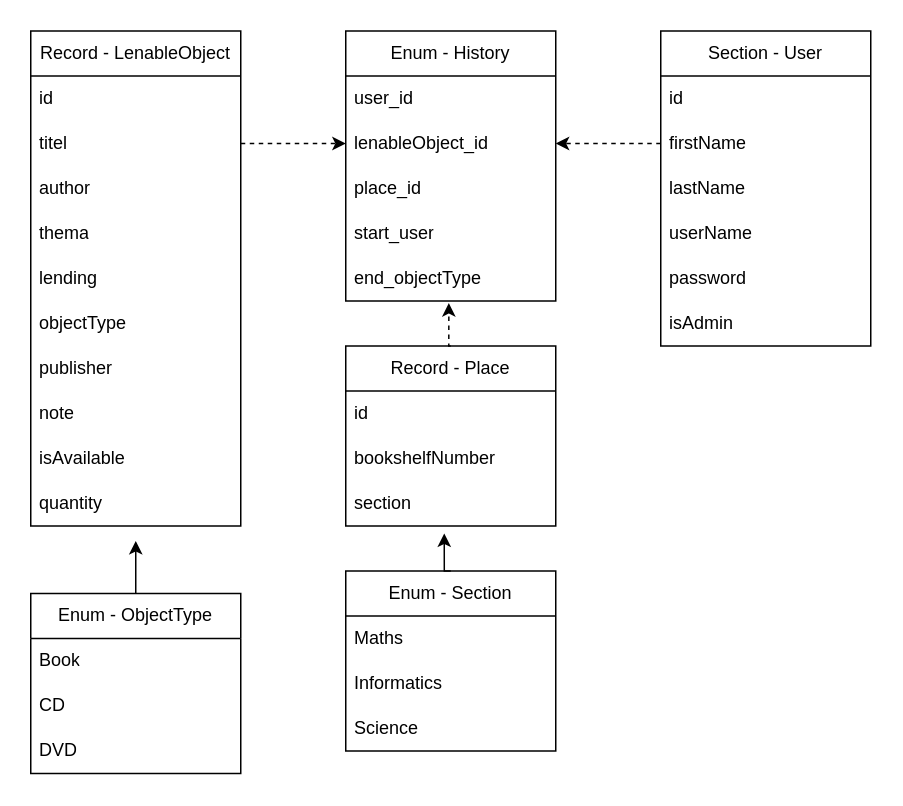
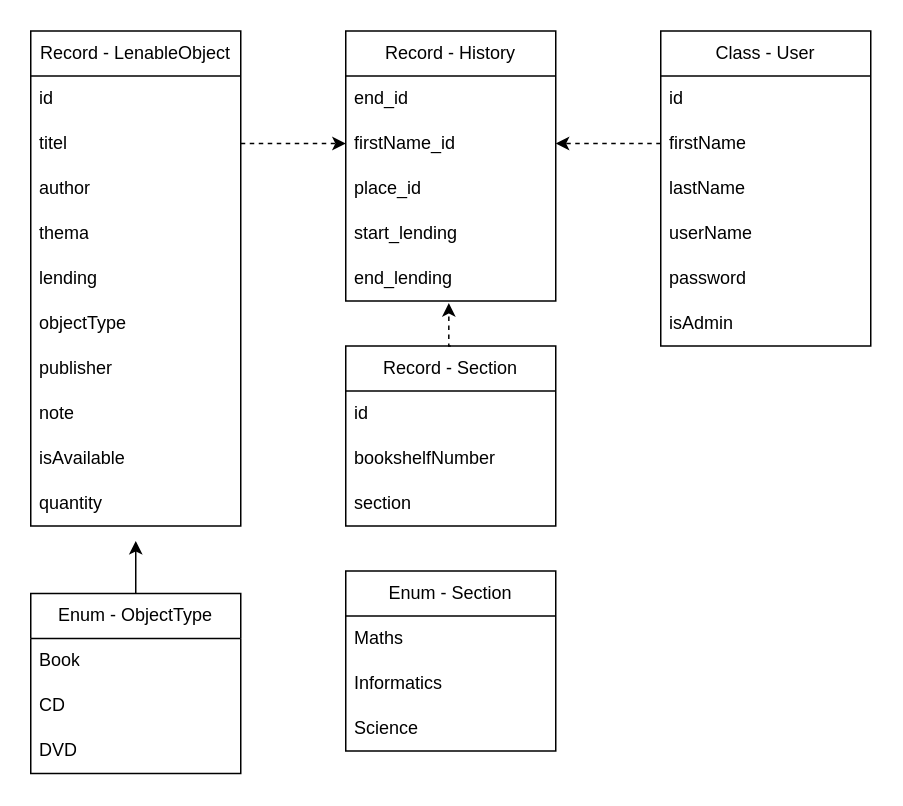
  <mxCell id="0" />
  <mxCell id="1" parent="0" />
  <mxCell id="2" value="Record -&amp;nbsp;&lt;span style=&quot;background-color: initial;&quot;&gt;LenableObject&lt;/span&gt;" style="swimlane;fontStyle=0;childLayout=stackLayout;horizontal=1;startSize=30;horizontalStack=0;resizeParent=1;resizeParentMax=0;resizeLast=0;collapsible=1;marginBottom=0;whiteSpace=wrap;html=1;" vertex="1" parent="1"><mxGeometry x="20" y="20" width="140" height="330" as="geometry" /></mxCell>
  <mxCell id="3" value="id" style="text;strokeColor=none;fillColor=none;align=left;verticalAlign=middle;spacingLeft=4;spacingRight=4;overflow=hidden;points=[[0,0.5],[1,0.5]];portConstraint=eastwest;rotatable=0;whiteSpace=wrap;html=1;" vertex="1" parent="2"><mxGeometry y="30" width="140" height="30" as="geometry" /></mxCell>
  <mxCell id="4" value="titel" style="text;strokeColor=none;fillColor=none;align=left;verticalAlign=middle;spacingLeft=4;spacingRight=4;overflow=hidden;points=[[0,0.5],[1,0.5]];portConstraint=eastwest;rotatable=0;whiteSpace=wrap;html=1;" vertex="1" parent="2"><mxGeometry y="60" width="140" height="30" as="geometry" /></mxCell>
  <mxCell id="5" value="author" style="text;strokeColor=none;fillColor=none;align=left;verticalAlign=middle;spacingLeft=4;spacingRight=4;overflow=hidden;points=[[0,0.5],[1,0.5]];portConstraint=eastwest;rotatable=0;whiteSpace=wrap;html=1;" vertex="1" parent="2"><mxGeometry y="90" width="140" height="30" as="geometry" /></mxCell>
  <mxCell id="6" value="thema" style="text;strokeColor=none;fillColor=none;align=left;verticalAlign=middle;spacingLeft=4;spacingRight=4;overflow=hidden;points=[[0,0.5],[1,0.5]];portConstraint=eastwest;rotatable=0;whiteSpace=wrap;html=1;" vertex="1" parent="2"><mxGeometry y="120" width="140" height="30" as="geometry" /></mxCell>
  <mxCell id="7" value="lending" style="text;strokeColor=none;fillColor=none;align=left;verticalAlign=middle;spacingLeft=4;spacingRight=4;overflow=hidden;points=[[0,0.5],[1,0.5]];portConstraint=eastwest;rotatable=0;whiteSpace=wrap;html=1;" vertex="1" parent="2"><mxGeometry y="150" width="140" height="30" as="geometry" /></mxCell>
  <mxCell id="8" value="objectType" style="text;strokeColor=none;fillColor=none;align=left;verticalAlign=middle;spacingLeft=4;spacingRight=4;overflow=hidden;points=[[0,0.5],[1,0.5]];portConstraint=eastwest;rotatable=0;whiteSpace=wrap;html=1;" vertex="1" parent="2"><mxGeometry y="180" width="140" height="30" as="geometry" /></mxCell>
  <mxCell id="9" value="publisher" style="text;strokeColor=none;fillColor=none;align=left;verticalAlign=middle;spacingLeft=4;spacingRight=4;overflow=hidden;points=[[0,0.5],[1,0.5]];portConstraint=eastwest;rotatable=0;whiteSpace=wrap;html=1;" vertex="1" parent="2"><mxGeometry y="210" width="140" height="30" as="geometry" /></mxCell>
  <mxCell id="10" value="note" style="text;strokeColor=none;fillColor=none;align=left;verticalAlign=middle;spacingLeft=4;spacingRight=4;overflow=hidden;points=[[0,0.5],[1,0.5]];portConstraint=eastwest;rotatable=0;whiteSpace=wrap;html=1;" vertex="1" parent="2"><mxGeometry y="240" width="140" height="30" as="geometry" /></mxCell>
  <mxCell id="11" value="isAvailable" style="text;strokeColor=none;fillColor=none;align=left;verticalAlign=middle;spacingLeft=4;spacingRight=4;overflow=hidden;points=[[0,0.5],[1,0.5]];portConstraint=eastwest;rotatable=0;whiteSpace=wrap;html=1;" vertex="1" parent="2"><mxGeometry y="270" width="140" height="30" as="geometry" /></mxCell>
  <mxCell id="12" value="quantity" style="text;strokeColor=none;fillColor=none;align=left;verticalAlign=middle;spacingLeft=4;spacingRight=4;overflow=hidden;points=[[0,0.5],[1,0.5]];portConstraint=eastwest;rotatable=0;whiteSpace=wrap;html=1;" vertex="1" parent="2"><mxGeometry y="300" width="140" height="30" as="geometry" /></mxCell>
  <mxCell id="13" value="Enum - ObjectType" style="swimlane;fontStyle=0;childLayout=stackLayout;horizontal=1;startSize=30;horizontalStack=0;resizeParent=1;resizeParentMax=0;resizeLast=0;collapsible=1;marginBottom=0;whiteSpace=wrap;html=1;" vertex="1" parent="1"><mxGeometry x="20" y="395" width="140" height="120" as="geometry" /></mxCell>
  <mxCell id="14" value="Book" style="text;strokeColor=none;fillColor=none;align=left;verticalAlign=middle;spacingLeft=4;spacingRight=4;overflow=hidden;points=[[0,0.5],[1,0.5]];portConstraint=eastwest;rotatable=0;whiteSpace=wrap;html=1;" vertex="1" parent="13"><mxGeometry y="30" width="140" height="30" as="geometry" /></mxCell>
  <mxCell id="15" value="CD" style="text;strokeColor=none;fillColor=none;align=left;verticalAlign=middle;spacingLeft=4;spacingRight=4;overflow=hidden;points=[[0,0.5],[1,0.5]];portConstraint=eastwest;rotatable=0;whiteSpace=wrap;html=1;" vertex="1" parent="13"><mxGeometry y="60" width="140" height="30" as="geometry" /></mxCell>
  <mxCell id="16" value="DVD" style="text;strokeColor=none;fillColor=none;align=left;verticalAlign=middle;spacingLeft=4;spacingRight=4;overflow=hidden;points=[[0,0.5],[1,0.5]];portConstraint=eastwest;rotatable=0;whiteSpace=wrap;html=1;" vertex="1" parent="13"><mxGeometry y="90" width="140" height="30" as="geometry" /></mxCell>
- <mxCell id="17" value="Enum - History" style="swimlane;fontStyle=0;childLayout=stackLayout;horizontal=1;startSize=30;horizontalStack=0;resizeParent=1;resizeParentMax=0;resizeLast=0;collapsible=1;marginBottom=0;whiteSpace=wrap;html=1;" vertex="1" parent="1"><mxGeometry x="230" y="20" width="140" height="180" as="geometry" /></mxCell>
- <mxCell id="18" value="user_id" style="text;strokeColor=none;fillColor=none;align=left;verticalAlign=middle;spacingLeft=4;spacingRight=4;overflow=hidden;points=[[0,0.5],[1,0.5]];portConstraint=eastwest;rotatable=0;whiteSpace=wrap;html=1;" vertex="1" parent="17"><mxGeometry y="30" width="140" height="30" as="geometry" /></mxCell>
- <mxCell id="19" value="lenableObject_id" style="text;strokeColor=none;fillColor=none;align=left;verticalAlign=middle;spacingLeft=4;spacingRight=4;overflow=hidden;points=[[0,0.5],[1,0.5]];portConstraint=eastwest;rotatable=0;whiteSpace=wrap;html=1;" vertex="1" parent="17"><mxGeometry y="60" width="140" height="30" as="geometry" /></mxCell>
+ <mxCell id="17" value="Record - History" style="swimlane;fontStyle=0;childLayout=stackLayout;horizontal=1;startSize=30;horizontalStack=0;resizeParent=1;resizeParentMax=0;resizeLast=0;collapsible=1;marginBottom=0;whiteSpace=wrap;html=1;" vertex="1" parent="1"><mxGeometry x="230" y="20" width="140" height="180" as="geometry" /></mxCell>
+ <mxCell id="18" value="end_id" style="text;strokeColor=none;fillColor=none;align=left;verticalAlign=middle;spacingLeft=4;spacingRight=4;overflow=hidden;points=[[0,0.5],[1,0.5]];portConstraint=eastwest;rotatable=0;whiteSpace=wrap;html=1;" vertex="1" parent="17"><mxGeometry y="30" width="140" height="30" as="geometry" /></mxCell>
+ <mxCell id="19" value="firstName_id" style="text;strokeColor=none;fillColor=none;align=left;verticalAlign=middle;spacingLeft=4;spacingRight=4;overflow=hidden;points=[[0,0.5],[1,0.5]];portConstraint=eastwest;rotatable=0;whiteSpace=wrap;html=1;" vertex="1" parent="17"><mxGeometry y="60" width="140" height="30" as="geometry" /></mxCell>
  <mxCell id="20" value="place_id" style="text;strokeColor=none;fillColor=none;align=left;verticalAlign=middle;spacingLeft=4;spacingRight=4;overflow=hidden;points=[[0,0.5],[1,0.5]];portConstraint=eastwest;rotatable=0;whiteSpace=wrap;html=1;" vertex="1" parent="17"><mxGeometry y="90" width="140" height="30" as="geometry" /></mxCell>
- <mxCell id="21" value="start_user" style="text;strokeColor=none;fillColor=none;align=left;verticalAlign=middle;spacingLeft=4;spacingRight=4;overflow=hidden;points=[[0,0.5],[1,0.5]];portConstraint=eastwest;rotatable=0;whiteSpace=wrap;html=1;" vertex="1" parent="17"><mxGeometry y="120" width="140" height="30" as="geometry" /></mxCell>
- <mxCell id="22" value="end_objectType" style="text;strokeColor=none;fillColor=none;align=left;verticalAlign=middle;spacingLeft=4;spacingRight=4;overflow=hidden;points=[[0,0.5],[1,0.5]];portConstraint=eastwest;rotatable=0;whiteSpace=wrap;html=1;" vertex="1" parent="17"><mxGeometry y="150" width="140" height="30" as="geometry" /></mxCell>
- <mxCell id="23" value="Record - Place" style="swimlane;fontStyle=0;childLayout=stackLayout;horizontal=1;startSize=30;horizontalStack=0;resizeParent=1;resizeParentMax=0;resizeLast=0;collapsible=1;marginBottom=0;whiteSpace=wrap;html=1;" vertex="1" parent="1"><mxGeometry x="230" y="230" width="140" height="120" as="geometry" /></mxCell>
+ <mxCell id="21" value="start_lending" style="text;strokeColor=none;fillColor=none;align=left;verticalAlign=middle;spacingLeft=4;spacingRight=4;overflow=hidden;points=[[0,0.5],[1,0.5]];portConstraint=eastwest;rotatable=0;whiteSpace=wrap;html=1;" vertex="1" parent="17"><mxGeometry y="120" width="140" height="30" as="geometry" /></mxCell>
+ <mxCell id="22" value="end_lending" style="text;strokeColor=none;fillColor=none;align=left;verticalAlign=middle;spacingLeft=4;spacingRight=4;overflow=hidden;points=[[0,0.5],[1,0.5]];portConstraint=eastwest;rotatable=0;whiteSpace=wrap;html=1;" vertex="1" parent="17"><mxGeometry y="150" width="140" height="30" as="geometry" /></mxCell>
+ <mxCell id="23" value="Record - Section" style="swimlane;fontStyle=0;childLayout=stackLayout;horizontal=1;startSize=30;horizontalStack=0;resizeParent=1;resizeParentMax=0;resizeLast=0;collapsible=1;marginBottom=0;whiteSpace=wrap;html=1;" vertex="1" parent="1"><mxGeometry x="230" y="230" width="140" height="120" as="geometry" /></mxCell>
  <mxCell id="24" value="id" style="text;strokeColor=none;fillColor=none;align=left;verticalAlign=middle;spacingLeft=4;spacingRight=4;overflow=hidden;points=[[0,0.5],[1,0.5]];portConstraint=eastwest;rotatable=0;whiteSpace=wrap;html=1;" vertex="1" parent="23"><mxGeometry y="30" width="140" height="30" as="geometry" /></mxCell>
  <mxCell id="25" value="bookshelfNumber" style="text;strokeColor=none;fillColor=none;align=left;verticalAlign=middle;spacingLeft=4;spacingRight=4;overflow=hidden;points=[[0,0.5],[1,0.5]];portConstraint=eastwest;rotatable=0;whiteSpace=wrap;html=1;" vertex="1" parent="23"><mxGeometry y="60" width="140" height="30" as="geometry" /></mxCell>
  <mxCell id="26" value="section" style="text;strokeColor=none;fillColor=none;align=left;verticalAlign=middle;spacingLeft=4;spacingRight=4;overflow=hidden;points=[[0,0.5],[1,0.5]];portConstraint=eastwest;rotatable=0;whiteSpace=wrap;html=1;" vertex="1" parent="23"><mxGeometry y="90" width="140" height="30" as="geometry" /></mxCell>
- <mxCell id="27" value="Section - User" style="swimlane;fontStyle=0;childLayout=stackLayout;horizontal=1;startSize=30;horizontalStack=0;resizeParent=1;resizeParentMax=0;resizeLast=0;collapsible=1;marginBottom=0;whiteSpace=wrap;html=1;" vertex="1" parent="1"><mxGeometry x="440" y="20" width="140" height="210" as="geometry" /></mxCell>
+ <mxCell id="27" value="Class - User" style="swimlane;fontStyle=0;childLayout=stackLayout;horizontal=1;startSize=30;horizontalStack=0;resizeParent=1;resizeParentMax=0;resizeLast=0;collapsible=1;marginBottom=0;whiteSpace=wrap;html=1;" vertex="1" parent="1"><mxGeometry x="440" y="20" width="140" height="210" as="geometry" /></mxCell>
  <mxCell id="28" value="id" style="text;strokeColor=none;fillColor=none;align=left;verticalAlign=middle;spacingLeft=4;spacingRight=4;overflow=hidden;points=[[0,0.5],[1,0.5]];portConstraint=eastwest;rotatable=0;whiteSpace=wrap;html=1;" vertex="1" parent="27"><mxGeometry y="30" width="140" height="30" as="geometry" /></mxCell>
  <mxCell id="29" value="firstName" style="text;strokeColor=none;fillColor=none;align=left;verticalAlign=middle;spacingLeft=4;spacingRight=4;overflow=hidden;points=[[0,0.5],[1,0.5]];portConstraint=eastwest;rotatable=0;whiteSpace=wrap;html=1;" vertex="1" parent="27"><mxGeometry y="60" width="140" height="30" as="geometry" /></mxCell>
  <mxCell id="30" value="lastName" style="text;strokeColor=none;fillColor=none;align=left;verticalAlign=middle;spacingLeft=4;spacingRight=4;overflow=hidden;points=[[0,0.5],[1,0.5]];portConstraint=eastwest;rotatable=0;whiteSpace=wrap;html=1;" vertex="1" parent="27"><mxGeometry y="90" width="140" height="30" as="geometry" /></mxCell>
  <mxCell id="31" value="userName" style="text;strokeColor=none;fillColor=none;align=left;verticalAlign=middle;spacingLeft=4;spacingRight=4;overflow=hidden;points=[[0,0.5],[1,0.5]];portConstraint=eastwest;rotatable=0;whiteSpace=wrap;html=1;" vertex="1" parent="27"><mxGeometry y="120" width="140" height="30" as="geometry" /></mxCell>
  <mxCell id="32" value="password" style="text;strokeColor=none;fillColor=none;align=left;verticalAlign=middle;spacingLeft=4;spacingRight=4;overflow=hidden;points=[[0,0.5],[1,0.5]];portConstraint=eastwest;rotatable=0;whiteSpace=wrap;html=1;" vertex="1" parent="27"><mxGeometry y="150" width="140" height="30" as="geometry" /></mxCell>
  <mxCell id="33" value="isAdmin" style="text;strokeColor=none;fillColor=none;align=left;verticalAlign=middle;spacingLeft=4;spacingRight=4;overflow=hidden;points=[[0,0.5],[1,0.5]];portConstraint=eastwest;rotatable=0;whiteSpace=wrap;html=1;" vertex="1" parent="27"><mxGeometry y="180" width="140" height="30" as="geometry" /></mxCell>
  <mxCell id="34" value="Enum - Section" style="swimlane;fontStyle=0;childLayout=stackLayout;horizontal=1;startSize=30;horizontalStack=0;resizeParent=1;resizeParentMax=0;resizeLast=0;collapsible=1;marginBottom=0;whiteSpace=wrap;html=1;" vertex="1" parent="1"><mxGeometry x="230" y="380" width="140" height="120" as="geometry" /></mxCell>
  <mxCell id="35" value="Maths" style="text;strokeColor=none;fillColor=none;align=left;verticalAlign=middle;spacingLeft=4;spacingRight=4;overflow=hidden;points=[[0,0.5],[1,0.5]];portConstraint=eastwest;rotatable=0;whiteSpace=wrap;html=1;" vertex="1" parent="34"><mxGeometry y="30" width="140" height="30" as="geometry" /></mxCell>
  <mxCell id="36" value="Informatics" style="text;strokeColor=none;fillColor=none;align=left;verticalAlign=middle;spacingLeft=4;spacingRight=4;overflow=hidden;points=[[0,0.5],[1,0.5]];portConstraint=eastwest;rotatable=0;whiteSpace=wrap;html=1;" vertex="1" parent="34"><mxGeometry y="60" width="140" height="30" as="geometry" /></mxCell>
  <mxCell id="37" value="Science" style="text;strokeColor=none;fillColor=none;align=left;verticalAlign=middle;spacingLeft=4;spacingRight=4;overflow=hidden;points=[[0,0.5],[1,0.5]];portConstraint=eastwest;rotatable=0;whiteSpace=wrap;html=1;" vertex="1" parent="34"><mxGeometry y="90" width="140" height="30" as="geometry" /></mxCell>
  <mxCell id="38" style="edgeStyle=orthogonalEdgeStyle;rounded=0;orthogonalLoop=1;jettySize=auto;html=1;exitX=0;exitY=0.5;exitDx=0;exitDy=0;entryX=1;entryY=0.5;entryDx=0;entryDy=0;dashed=1;" edge="1" parent="1" source="29" target="19"><mxGeometry relative="1" as="geometry" /></mxCell>
  <mxCell id="39" style="edgeStyle=orthogonalEdgeStyle;rounded=0;orthogonalLoop=1;jettySize=auto;html=1;exitX=1;exitY=0.5;exitDx=0;exitDy=0;entryX=0;entryY=0.5;entryDx=0;entryDy=0;dashed=1;" edge="1" parent="1" source="4" target="19"><mxGeometry relative="1" as="geometry" /></mxCell>
  <mxCell id="40" style="edgeStyle=orthogonalEdgeStyle;rounded=0;orthogonalLoop=1;jettySize=auto;html=1;exitX=0.5;exitY=0;exitDx=0;exitDy=0;entryX=0.491;entryY=1.047;entryDx=0;entryDy=0;entryPerimeter=0;dashed=1;" edge="1" parent="1" source="23" target="22"><mxGeometry relative="1" as="geometry" /></mxCell>
- <mxCell id="41" style="edgeStyle=orthogonalEdgeStyle;rounded=0;orthogonalLoop=1;jettySize=auto;html=1;exitX=0.5;exitY=0;exitDx=0;exitDy=0;entryX=0.469;entryY=1.167;entryDx=0;entryDy=0;entryPerimeter=0;" edge="1" parent="1" source="34" target="26"><mxGeometry relative="1" as="geometry" /></mxCell>
  <mxCell id="42" style="edgeStyle=orthogonalEdgeStyle;rounded=0;orthogonalLoop=1;jettySize=auto;html=1;exitX=0.5;exitY=0;exitDx=0;exitDy=0;" edge="1" parent="1" source="13"><mxGeometry relative="1" as="geometry"><mxPoint x="90" y="360" as="targetPoint" /></mxGeometry></mxCell>
